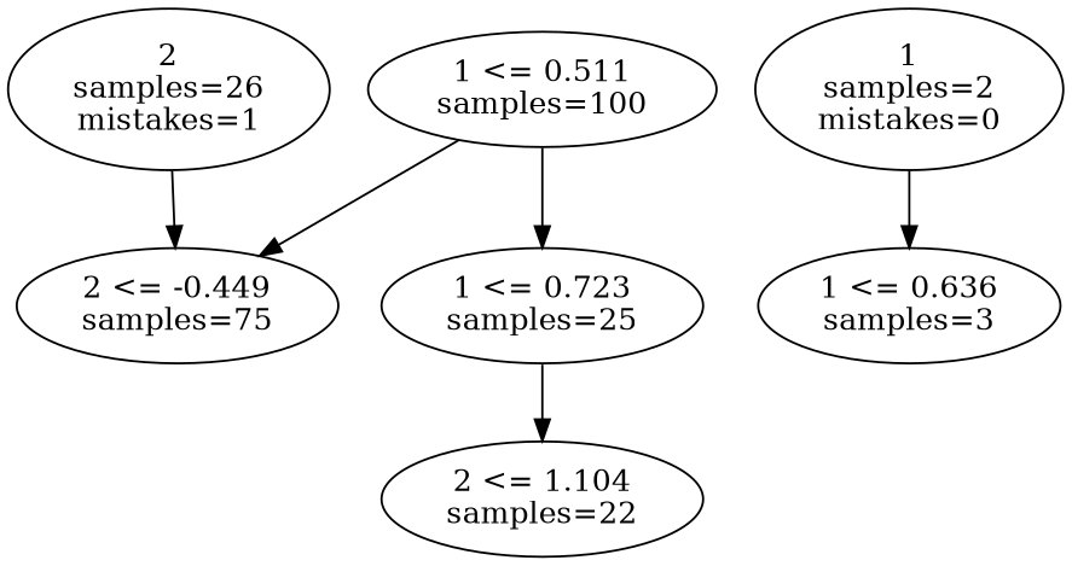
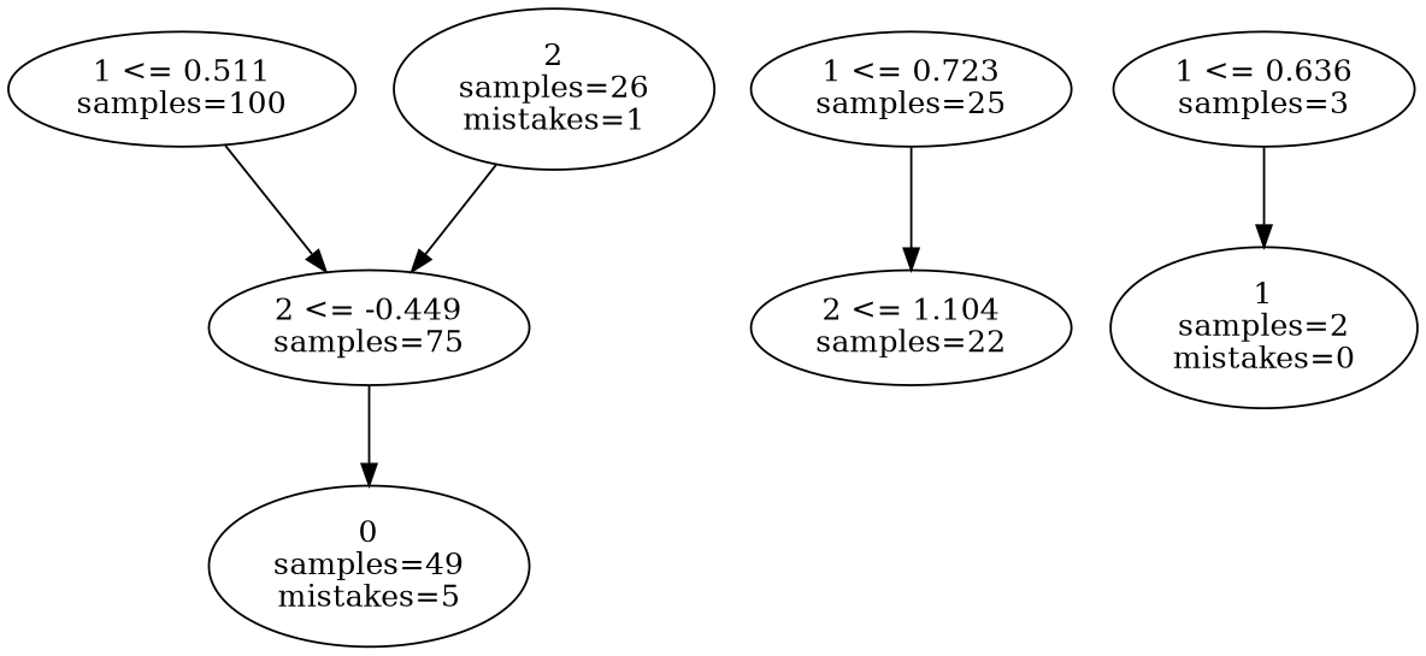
  digraph {
    n1 [label="1 <= 0.511\nsamples=\100"]
    n2 [label="2 <= -0.449\nsamples=\75"]
    n3 [label="1 <= 0.723\nsamples=\25"]
+   n4 [label="0\nsamples=\49\nmistakes=\5"]
    n5 [label="2 <= 1.104\nsamples=\22"]
    n6 [label="2\nsamples=\26\nmistakes=\1"]
    n7 [label="1 <= 0.636\nsamples=\3"]
    n8 [label="1\nsamples=\2\nmistakes=\0"]
    n1 -> n2
-   n1 -> n3
+   n2 -> n4
    n3 -> n5
    n6 -> n2
-   n8 -> n7
+   n7 -> n8
  }
